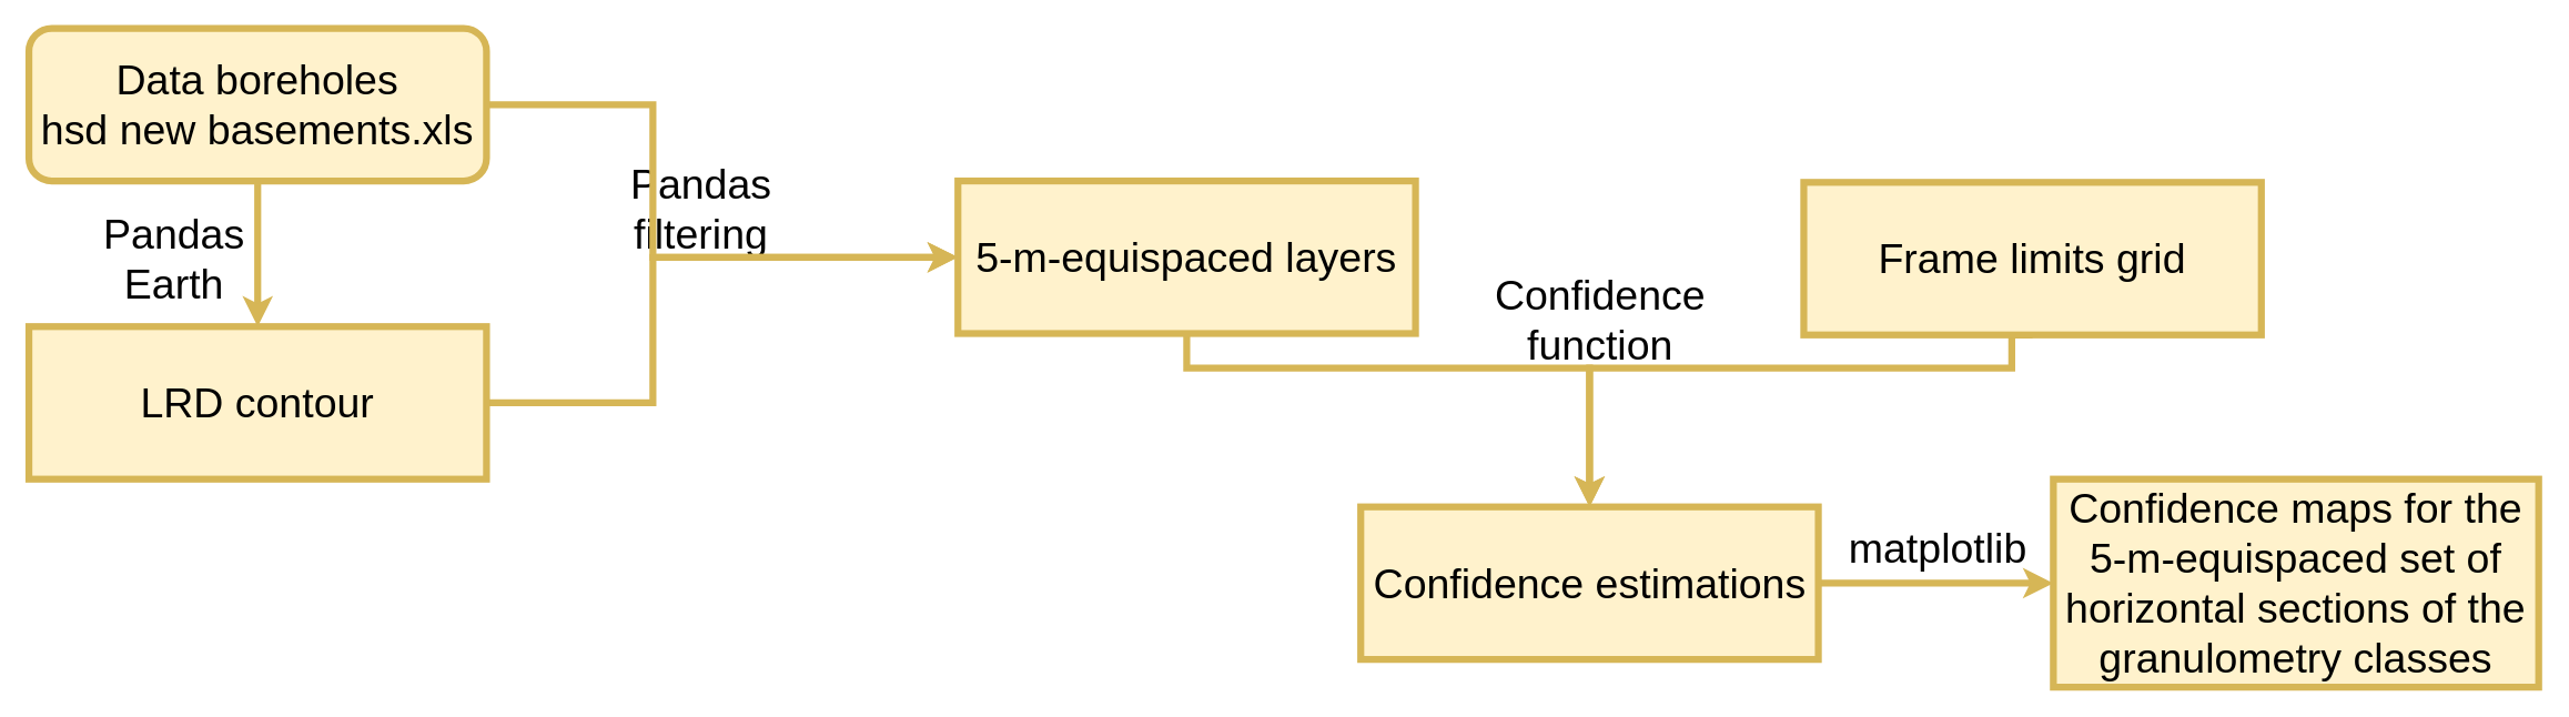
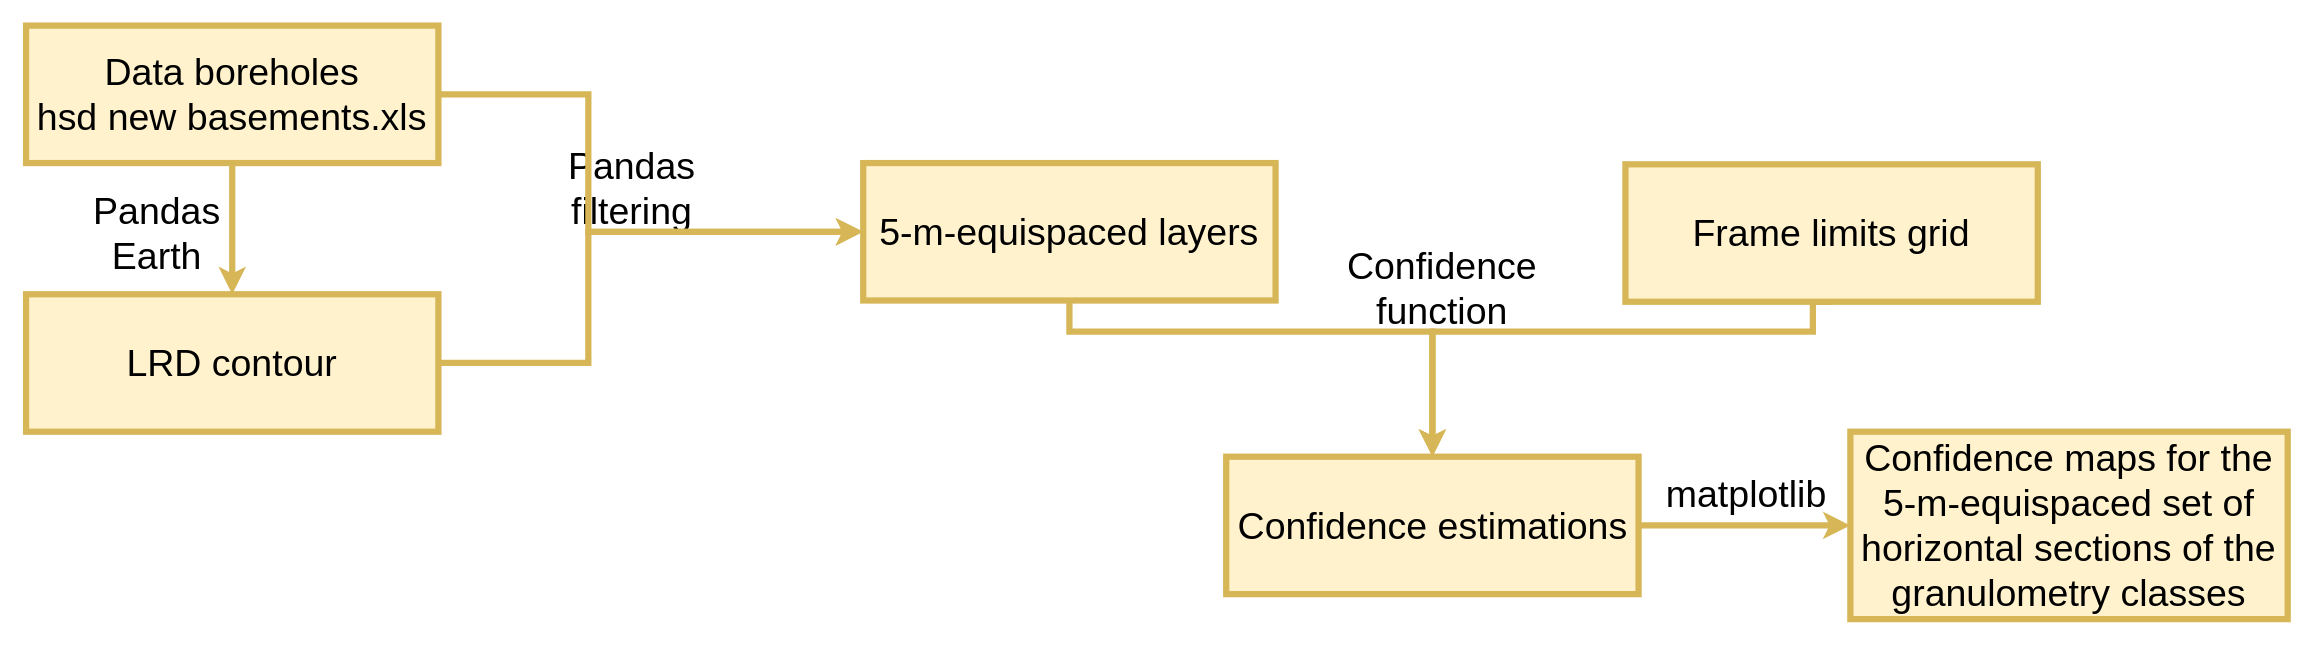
  <mxCell id="0" />
  <mxCell id="1" parent="0" />
  <mxCell id="2" value="Pandas filtering" style="text;html=1;align=center;verticalAlign=middle;whiteSpace=wrap;rounded=0;fontFamily=Helvetica;fontSize=30;" parent="1" vertex="1"><mxGeometry x="420" y="105" width="170" height="90" as="geometry" /></mxCell>
  <mxCell id="3" value="Pandas&lt;br style=&quot;font-size: 30px;&quot;&gt;Earth" style="text;html=1;align=center;verticalAlign=middle;whiteSpace=wrap;rounded=0;fontFamily=Helvetica;fontSize=30;" parent="1" vertex="1"><mxGeometry x="60" y="146" width="130" height="80" as="geometry" /></mxCell>
  <mxCell id="4" value="&lt;div&gt;Confidence function&lt;/div&gt;" style="text;html=1;align=center;verticalAlign=middle;whiteSpace=wrap;rounded=0;fontFamily=Helvetica;fontSize=30;" parent="1" vertex="1"><mxGeometry x="1060" y="181" width="187" height="97" as="geometry" /></mxCell>
  <mxCell id="5" value="matplotlib" style="text;html=1;align=center;verticalAlign=middle;whiteSpace=wrap;rounded=0;fontFamily=Helvetica;fontSize=30;" parent="1" vertex="1"><mxGeometry x="1247" y="375" width="300" height="40" as="geometry" /></mxCell>
  <mxCell id="6" style="edgeStyle=orthogonalEdgeStyle;rounded=0;orthogonalLoop=1;jettySize=auto;html=1;exitX=0.5;exitY=1;exitDx=0;exitDy=0;fontSize=30;fillColor=#fff2cc;strokeColor=#d6b656;strokeWidth=5;" parent="1" source="8" target="10" edge="1"><mxGeometry relative="1" as="geometry" /></mxCell>
  <mxCell id="7" style="edgeStyle=orthogonalEdgeStyle;rounded=0;orthogonalLoop=1;jettySize=auto;html=1;exitX=1;exitY=0.5;exitDx=0;exitDy=0;entryX=0;entryY=0.5;entryDx=0;entryDy=0;fontSize=30;strokeWidth=5;fillColor=#fff2cc;strokeColor=#d6b656;" parent="1" source="8" target="12" edge="1"><mxGeometry relative="1" as="geometry"><Array as="points"><mxPoint x="470" y="75" /><mxPoint x="470" y="185" /></Array></mxGeometry></mxCell>
- <mxCell id="8" value="&lt;div style=&quot;font-size: 30px;&quot;&gt;Data boreholes&lt;br style=&quot;font-size: 30px;&quot;&gt;&lt;/div&gt;&lt;div style=&quot;font-size: 30px;&quot;&gt;hsd new basements.xls&lt;/div&gt;" style="whiteSpace=wrap;html=1;fontSize=30;fillColor=#fff2cc;strokeColor=#d6b656;strokeWidth=5;rounded=1;" parent="1" vertex="1"><mxGeometry x="20" y="20" width="330" height="110" as="geometry" /></mxCell>
+ <mxCell id="8" value="&lt;div style=&quot;font-size: 30px;&quot;&gt;Data boreholes&lt;br style=&quot;font-size: 30px;&quot;&gt;&lt;/div&gt;&lt;div style=&quot;font-size: 30px;&quot;&gt;hsd new basements.xls&lt;/div&gt;" style="rounded=0;whiteSpace=wrap;html=1;fontSize=30;fillColor=#fff2cc;strokeColor=#d6b656;strokeWidth=5;" parent="1" vertex="1"><mxGeometry x="20" y="20" width="330" height="110" as="geometry" /></mxCell>
  <mxCell id="9" style="edgeStyle=orthogonalEdgeStyle;rounded=0;orthogonalLoop=1;jettySize=auto;html=1;exitX=1;exitY=0.5;exitDx=0;exitDy=0;entryX=0;entryY=0.5;entryDx=0;entryDy=0;fontSize=30;strokeWidth=5;fillColor=#fff2cc;strokeColor=#d6b656;" parent="1" source="10" target="12" edge="1"><mxGeometry relative="1" as="geometry"><Array as="points"><mxPoint x="470" y="290" /><mxPoint x="470" y="185" /></Array></mxGeometry></mxCell>
  <mxCell id="10" value="LRD contour" style="rounded=0;whiteSpace=wrap;html=1;fontSize=30;fillColor=#fff2cc;strokeColor=#d6b656;strokeWidth=5;" parent="1" vertex="1"><mxGeometry x="20" y="235" width="330" height="110" as="geometry" /></mxCell>
  <mxCell id="11" style="edgeStyle=orthogonalEdgeStyle;rounded=0;orthogonalLoop=1;jettySize=auto;html=1;exitX=0.5;exitY=1;exitDx=0;exitDy=0;entryX=0.5;entryY=0;entryDx=0;entryDy=0;fontSize=30;strokeWidth=5;fillColor=#fff2cc;strokeColor=#d6b656;" parent="1" source="12" target="16" edge="1"><mxGeometry relative="1" as="geometry"><Array as="points"><mxPoint x="855" y="265" /><mxPoint x="1146" y="265" /></Array></mxGeometry></mxCell>
  <mxCell id="12" value="5-m-equispaced layers" style="rounded=0;whiteSpace=wrap;html=1;fontSize=30;fillColor=#fff2cc;strokeColor=#d6b656;strokeWidth=5;" parent="1" vertex="1"><mxGeometry x="690" y="130" width="330" height="110" as="geometry" /></mxCell>
  <mxCell id="13" style="edgeStyle=orthogonalEdgeStyle;rounded=0;orthogonalLoop=1;jettySize=auto;html=1;exitX=0.5;exitY=1;exitDx=0;exitDy=0;entryX=0.5;entryY=0;entryDx=0;entryDy=0;fontSize=30;strokeWidth=5;fillColor=#fff2cc;strokeColor=#d6b656;" parent="1" source="14" target="16" edge="1"><mxGeometry relative="1" as="geometry"><Array as="points"><mxPoint x="1450" y="241" /><mxPoint x="1450" y="265" /><mxPoint x="1146" y="265" /></Array></mxGeometry></mxCell>
  <mxCell id="14" value="Frame limits grid" style="rounded=0;whiteSpace=wrap;html=1;fontSize=30;fillColor=#fff2cc;strokeColor=#d6b656;strokeWidth=5;" parent="1" vertex="1"><mxGeometry x="1300" y="131" width="330" height="110" as="geometry" /></mxCell>
  <mxCell id="15" style="edgeStyle=orthogonalEdgeStyle;rounded=0;orthogonalLoop=1;jettySize=auto;html=1;exitX=1;exitY=0.5;exitDx=0;exitDy=0;fontSize=30;strokeWidth=5;fillColor=#fff2cc;strokeColor=#d6b656;" parent="1" source="16" target="17" edge="1"><mxGeometry relative="1" as="geometry"><Array as="points"><mxPoint x="1410" y="420" /><mxPoint x="1410" y="420" /></Array></mxGeometry></mxCell>
  <mxCell id="16" value="Confidence estimations" style="rounded=0;whiteSpace=wrap;html=1;fontSize=30;fillColor=#fff2cc;strokeColor=#d6b656;strokeWidth=5;" parent="1" vertex="1"><mxGeometry x="980.5" y="365" width="330" height="110" as="geometry" /></mxCell>
  <mxCell id="17" value="Confidence maps for the &lt;br&gt;5-m-equispaced set of horizontal sections of the granulometry classes" style="rounded=0;whiteSpace=wrap;html=1;fontSize=30;fillColor=#fff2cc;strokeColor=#d6b656;strokeWidth=5;" parent="1" vertex="1"><mxGeometry x="1480" y="345" width="350" height="150" as="geometry" /></mxCell>
